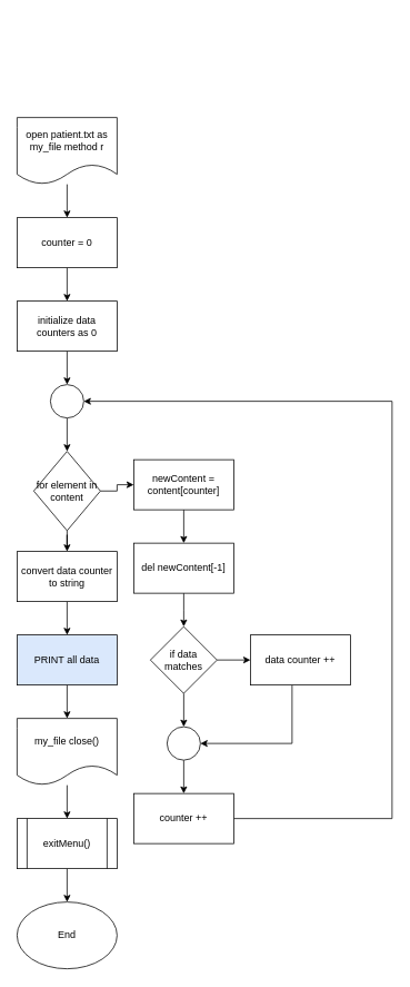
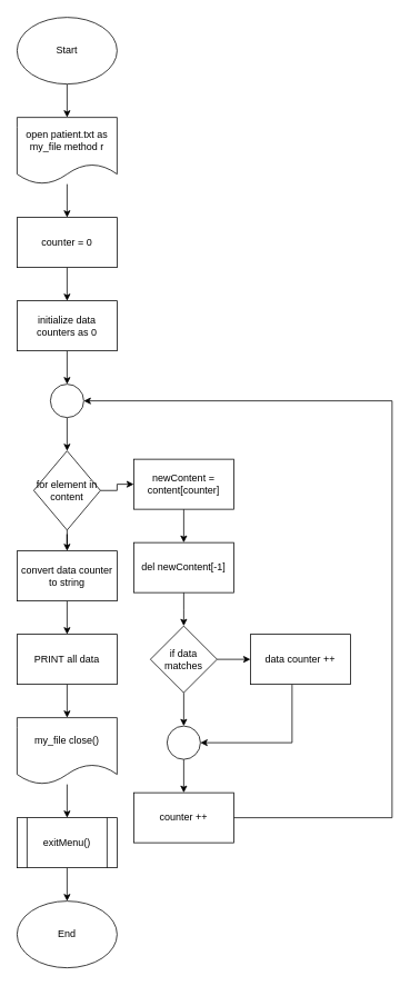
  <mxCell id="0" />
  <mxCell id="1" parent="0" />
+ <mxCell id="2" value="" style="edgeStyle=orthogonalEdgeStyle;rounded=0;orthogonalLoop=1;jettySize=auto;html=1;" edge="1" parent="1" source="3" target="5"><mxGeometry relative="1" as="geometry" /></mxCell>
+ <mxCell id="3" value="Start" style="ellipse;whiteSpace=wrap;html=1;" vertex="1" parent="1"><mxGeometry x="20" y="20" width="120" height="80" as="geometry" /></mxCell>
  <mxCell id="4" value="" style="edgeStyle=orthogonalEdgeStyle;rounded=0;orthogonalLoop=1;jettySize=auto;html=1;" edge="1" parent="1" source="5" target="7"><mxGeometry relative="1" as="geometry" /></mxCell>
  <mxCell id="5" value="open patient.txt as my_file method r" style="shape=document;whiteSpace=wrap;html=1;boundedLbl=1;" vertex="1" parent="1"><mxGeometry x="20" y="140" width="120" height="80" as="geometry" /></mxCell>
  <mxCell id="6" value="" style="edgeStyle=orthogonalEdgeStyle;rounded=0;orthogonalLoop=1;jettySize=auto;html=1;" edge="1" parent="1" source="7" target="9"><mxGeometry relative="1" as="geometry" /></mxCell>
  <mxCell id="7" value="counter = 0" style="rounded=0;whiteSpace=wrap;html=1;" vertex="1" parent="1"><mxGeometry x="20" y="260" width="120" height="60" as="geometry" /></mxCell>
  <mxCell id="8" value="" style="edgeStyle=orthogonalEdgeStyle;rounded=0;orthogonalLoop=1;jettySize=auto;html=1;" edge="1" parent="1" source="9" target="11"><mxGeometry relative="1" as="geometry" /></mxCell>
  <mxCell id="9" value="initialize data counters as 0" style="rounded=0;whiteSpace=wrap;html=1;" vertex="1" parent="1"><mxGeometry x="20" y="360" width="120" height="60" as="geometry" /></mxCell>
  <mxCell id="10" value="" style="edgeStyle=orthogonalEdgeStyle;rounded=0;orthogonalLoop=1;jettySize=auto;html=1;" edge="1" parent="1" source="11" target="14"><mxGeometry relative="1" as="geometry" /></mxCell>
  <mxCell id="11" value="" style="ellipse;whiteSpace=wrap;html=1;aspect=fixed;" vertex="1" parent="1"><mxGeometry x="60" y="460" width="40" height="40" as="geometry" /></mxCell>
  <mxCell id="12" value="" style="edgeStyle=orthogonalEdgeStyle;rounded=0;orthogonalLoop=1;jettySize=auto;html=1;" edge="1" parent="1" source="14" target="16"><mxGeometry relative="1" as="geometry" /></mxCell>
  <mxCell id="13" value="" style="edgeStyle=orthogonalEdgeStyle;rounded=0;orthogonalLoop=1;jettySize=auto;html=1;" edge="1" parent="1" source="14" target="29"><mxGeometry relative="1" as="geometry" /></mxCell>
  <mxCell id="14" value="for element in content" style="rhombus;whiteSpace=wrap;html=1;" vertex="1" parent="1"><mxGeometry x="40" y="540" width="80" height="95" as="geometry" /></mxCell>
  <mxCell id="15" value="" style="edgeStyle=orthogonalEdgeStyle;rounded=0;orthogonalLoop=1;jettySize=auto;html=1;" edge="1" parent="1" source="16" target="18"><mxGeometry relative="1" as="geometry" /></mxCell>
  <mxCell id="16" value="newContent = content[counter]" style="rounded=0;whiteSpace=wrap;html=1;" vertex="1" parent="1"><mxGeometry x="160" y="550" width="120" height="60" as="geometry" /></mxCell>
  <mxCell id="17" value="" style="edgeStyle=orthogonalEdgeStyle;rounded=0;orthogonalLoop=1;jettySize=auto;html=1;" edge="1" parent="1" source="18"><mxGeometry relative="1" as="geometry"><mxPoint x="220" y="750" as="targetPoint" /></mxGeometry></mxCell>
  <mxCell id="18" value="del newContent[-1]" style="rounded=0;whiteSpace=wrap;html=1;" vertex="1" parent="1"><mxGeometry x="160" y="650" width="120" height="60" as="geometry" /></mxCell>
  <mxCell id="19" value="" style="edgeStyle=orthogonalEdgeStyle;rounded=0;orthogonalLoop=1;jettySize=auto;html=1;" edge="1" parent="1" source="21" target="23"><mxGeometry relative="1" as="geometry" /></mxCell>
  <mxCell id="20" value="" style="edgeStyle=orthogonalEdgeStyle;rounded=0;orthogonalLoop=1;jettySize=auto;html=1;" edge="1" parent="1" source="21" target="25"><mxGeometry relative="1" as="geometry" /></mxCell>
  <mxCell id="21" value="if data matches" style="rhombus;whiteSpace=wrap;html=1;" vertex="1" parent="1"><mxGeometry x="180" y="750" width="80" height="80" as="geometry" /></mxCell>
  <mxCell id="22" style="edgeStyle=orthogonalEdgeStyle;rounded=0;orthogonalLoop=1;jettySize=auto;html=1;entryX=1;entryY=0.5;entryDx=0;entryDy=0;" edge="1" parent="1" source="23" target="25"><mxGeometry relative="1" as="geometry"><Array as="points"><mxPoint x="350" y="890" /></Array></mxGeometry></mxCell>
  <mxCell id="23" value="data counter ++" style="rounded=0;whiteSpace=wrap;html=1;" vertex="1" parent="1"><mxGeometry x="300" y="760" width="120" height="60" as="geometry" /></mxCell>
  <mxCell id="24" value="" style="edgeStyle=orthogonalEdgeStyle;rounded=0;orthogonalLoop=1;jettySize=auto;html=1;" edge="1" parent="1" source="25" target="27"><mxGeometry relative="1" as="geometry" /></mxCell>
  <mxCell id="25" value="" style="ellipse;whiteSpace=wrap;html=1;aspect=fixed;" vertex="1" parent="1"><mxGeometry x="200" y="870" width="40" height="40" as="geometry" /></mxCell>
  <mxCell id="26" style="edgeStyle=orthogonalEdgeStyle;rounded=0;orthogonalLoop=1;jettySize=auto;html=1;" edge="1" parent="1" source="27"><mxGeometry relative="1" as="geometry"><mxPoint x="100" y="480" as="targetPoint" /><Array as="points"><mxPoint x="470" y="980" /><mxPoint x="470" y="480" /></Array></mxGeometry></mxCell>
  <mxCell id="27" value="counter ++" style="rounded=0;whiteSpace=wrap;html=1;" vertex="1" parent="1"><mxGeometry x="160" y="950" width="120" height="60" as="geometry" /></mxCell>
  <mxCell id="28" value="" style="edgeStyle=orthogonalEdgeStyle;rounded=0;orthogonalLoop=1;jettySize=auto;html=1;" edge="1" parent="1" source="29" target="31"><mxGeometry relative="1" as="geometry" /></mxCell>
  <mxCell id="29" value="convert data counter to string" style="rounded=0;whiteSpace=wrap;html=1;" vertex="1" parent="1"><mxGeometry x="20" y="660" width="120" height="60" as="geometry" /></mxCell>
  <mxCell id="30" value="" style="edgeStyle=orthogonalEdgeStyle;rounded=0;orthogonalLoop=1;jettySize=auto;html=1;" edge="1" parent="1" source="31" target="33"><mxGeometry relative="1" as="geometry" /></mxCell>
- <mxCell id="31" value="PRINT all data" style="rounded=0;whiteSpace=wrap;html=1;fillColor=#dae8fc;" vertex="1" parent="1"><mxGeometry x="20" y="760" width="120" height="60" as="geometry" /></mxCell>
+ <mxCell id="31" value="PRINT all data" style="rounded=0;whiteSpace=wrap;html=1;" vertex="1" parent="1"><mxGeometry x="20" y="760" width="120" height="60" as="geometry" /></mxCell>
  <mxCell id="32" value="" style="edgeStyle=orthogonalEdgeStyle;rounded=0;orthogonalLoop=1;jettySize=auto;html=1;" edge="1" parent="1" source="33" target="35"><mxGeometry relative="1" as="geometry" /></mxCell>
  <mxCell id="33" value="my_file close()" style="shape=document;whiteSpace=wrap;html=1;boundedLbl=1;" vertex="1" parent="1"><mxGeometry x="20" y="860" width="120" height="80" as="geometry" /></mxCell>
  <mxCell id="34" value="" style="edgeStyle=orthogonalEdgeStyle;rounded=0;orthogonalLoop=1;jettySize=auto;html=1;" edge="1" parent="1" source="35" target="36"><mxGeometry relative="1" as="geometry" /></mxCell>
  <mxCell id="35" value="exitMenu()" style="shape=process;whiteSpace=wrap;html=1;backgroundOutline=1;" vertex="1" parent="1"><mxGeometry x="20" y="980" width="120" height="60" as="geometry" /></mxCell>
  <mxCell id="36" value="End" style="ellipse;whiteSpace=wrap;html=1;" vertex="1" parent="1"><mxGeometry x="20" y="1080" width="120" height="80" as="geometry" /></mxCell>
